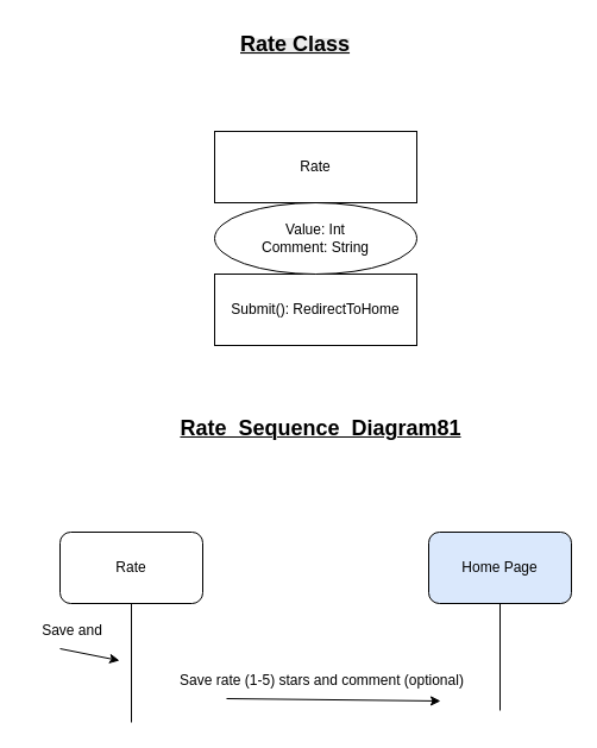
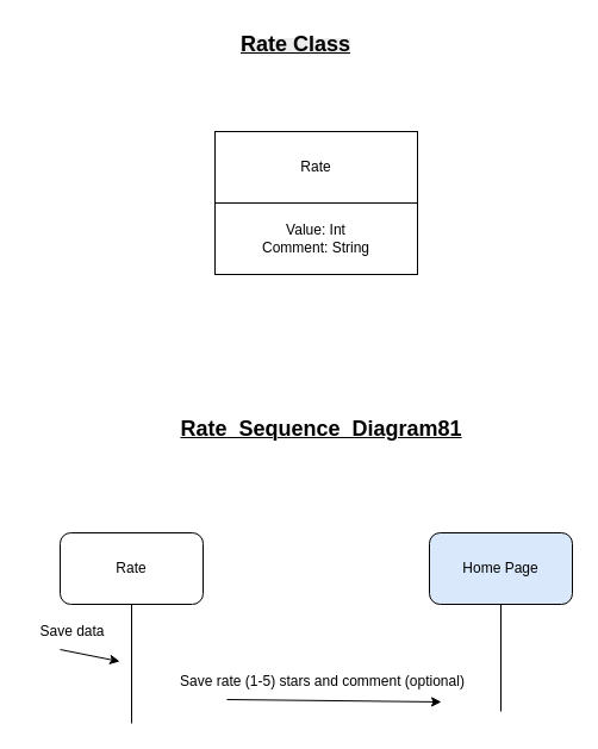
  <mxCell id="0" />
  <mxCell id="1" parent="0" />
- <mxCell id="2" value="Submit(): RedirectToHome" style="rounded=0;whiteSpace=wrap;html=1;" vertex="1" parent="1"><mxGeometry x="180" y="230" width="170" height="60" as="geometry" /></mxCell>
- <mxCell id="3" value="Value: Int&lt;div&gt;Comment: String&lt;/div&gt;" style="ellipse;whiteSpace=wrap;html=1;" vertex="1" parent="1"><mxGeometry x="180" y="170" width="170" height="60" as="geometry" /></mxCell>
+ <mxCell id="3" value="Value: Int&lt;div&gt;Comment: String&lt;/div&gt;" style="rounded=0;whiteSpace=wrap;html=1;" vertex="1" parent="1"><mxGeometry x="180" y="170" width="170" height="60" as="geometry" /></mxCell>
  <mxCell id="4" value="Rate" style="rounded=0;whiteSpace=wrap;html=1;" vertex="1" parent="1"><mxGeometry x="180" y="110" width="170" height="60" as="geometry" /></mxCell>
  <mxCell id="5" value="&lt;b style=&quot;forced-color-adjust: none; color: rgb(0, 0, 0); font-family: Helvetica; font-size: 12px; font-style: normal; font-variant-ligatures: normal; font-variant-caps: normal; letter-spacing: normal; orphans: 2; text-align: center; text-indent: 0px; text-transform: none; widows: 2; word-spacing: 0px; -webkit-text-stroke-width: 0px; white-space: nowrap; background-color: rgb(236, 236, 236); text-decoration-thickness: initial; text-decoration-style: initial; text-decoration-color: initial;&quot;&gt;&lt;u style=&quot;forced-color-adjust: none;&quot;&gt;&lt;font style=&quot;forced-color-adjust: none; font-size: 18px;&quot;&gt;Rate Class&lt;/font&gt;&lt;/u&gt;&lt;/b&gt;" style="text;whiteSpace=wrap;html=1;" vertex="1" parent="1"><mxGeometry x="200" y="20" width="130" height="50" as="geometry" /></mxCell>
  <mxCell id="6" value="Home Page" style="rounded=1;whiteSpace=wrap;html=1;fillColor=#dae8fc;" vertex="1" parent="1"><mxGeometry x="360" y="447" width="120" height="60" as="geometry" /></mxCell>
  <mxCell id="7" value="Rate" style="rounded=1;whiteSpace=wrap;html=1;" vertex="1" parent="1"><mxGeometry x="50" y="447" width="120" height="60" as="geometry" /></mxCell>
  <mxCell id="8" value="" style="endArrow=none;html=1;rounded=0;" edge="1" parent="1"><mxGeometry width="50" height="50" relative="1" as="geometry"><mxPoint x="110" y="607" as="sourcePoint" /><mxPoint x="110" y="507" as="targetPoint" /></mxGeometry></mxCell>
  <mxCell id="9" value="" style="endArrow=none;html=1;rounded=0;" edge="1" parent="1"><mxGeometry width="50" height="50" relative="1" as="geometry"><mxPoint x="420" y="597" as="sourcePoint" /><mxPoint x="420" y="507" as="targetPoint" /></mxGeometry></mxCell>
  <mxCell id="10" value="" style="endArrow=classic;html=1;rounded=0;" edge="1" parent="1"><mxGeometry width="50" height="50" relative="1" as="geometry"><mxPoint x="50" y="545" as="sourcePoint" /><mxPoint x="100" y="555" as="targetPoint" /></mxGeometry></mxCell>
- <mxCell id="11" value="Save and" style="text;html=1;align=center;verticalAlign=middle;resizable=0;points=[];autosize=1;strokeColor=none;fillColor=none;" vertex="1" parent="1"><mxGeometry x="20" y="515" width="80" height="30" as="geometry" /></mxCell>
+ <mxCell id="11" value="Save data" style="text;html=1;align=center;verticalAlign=middle;resizable=0;points=[];autosize=1;strokeColor=none;fillColor=none;" vertex="1" parent="1"><mxGeometry x="20" y="515" width="80" height="30" as="geometry" /></mxCell>
  <mxCell id="12" value="" style="endArrow=classic;html=1;rounded=0;" edge="1" parent="1"><mxGeometry width="50" height="50" relative="1" as="geometry"><mxPoint x="190" y="587" as="sourcePoint" /><mxPoint x="370" y="589" as="targetPoint" /></mxGeometry></mxCell>
  <mxCell id="13" value="Save rate (1-5) stars and comment (optional)" style="text;html=1;align=center;verticalAlign=middle;resizable=0;points=[];autosize=1;strokeColor=none;fillColor=none;" vertex="1" parent="1"><mxGeometry x="140" y="557" width="260" height="30" as="geometry" /></mxCell>
  <mxCell id="14" value="&lt;b&gt;&lt;u&gt;&lt;font style=&quot;font-size: 18px;&quot;&gt;Rate_Sequence_Diagram81&lt;/font&gt;&lt;/u&gt;&lt;/b&gt;" style="text;html=1;align=center;verticalAlign=middle;resizable=0;points=[];autosize=1;strokeColor=none;fillColor=none;" vertex="1" parent="1"><mxGeometry x="139" y="340" width="260" height="40" as="geometry" /></mxCell>
